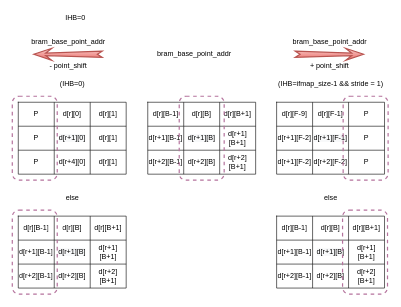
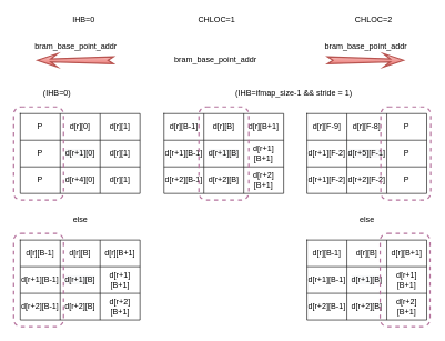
  <mxCell id="0" />
  <mxCell id="1" parent="0" />
  <mxCell id="2" value="" style="shape=table;html=1;whiteSpace=wrap;startSize=0;container=1;collapsible=0;childLayout=tableLayout;" vertex="1" parent="1"><mxGeometry x="30" y="170" width="180" height="120" as="geometry" /></mxCell>
  <mxCell id="3" value="" style="shape=partialRectangle;html=1;whiteSpace=wrap;collapsible=0;dropTarget=0;pointerEvents=0;fillColor=none;top=0;left=0;bottom=0;right=0;points=[[0,0.5],[1,0.5]];portConstraint=eastwest;" vertex="1" parent="2"><mxGeometry width="180" height="40" as="geometry" /></mxCell>
  <mxCell id="4" value="P" style="shape=partialRectangle;html=1;whiteSpace=wrap;connectable=0;overflow=hidden;fillColor=none;top=0;left=0;bottom=0;right=0;" vertex="1" parent="3"><mxGeometry width="60" height="40" as="geometry" /></mxCell>
  <mxCell id="5" value="d[r][0]" style="shape=partialRectangle;html=1;whiteSpace=wrap;connectable=0;overflow=hidden;fillColor=none;top=0;left=0;bottom=0;right=0;" vertex="1" parent="3"><mxGeometry x="60" width="60" height="40" as="geometry" /></mxCell>
  <mxCell id="6" value="&lt;span&gt;d[r][1]&lt;/span&gt;" style="shape=partialRectangle;html=1;whiteSpace=wrap;connectable=0;overflow=hidden;fillColor=none;top=0;left=0;bottom=0;right=0;" vertex="1" parent="3"><mxGeometry x="120" width="60" height="40" as="geometry" /></mxCell>
  <mxCell id="7" value="" style="shape=partialRectangle;html=1;whiteSpace=wrap;collapsible=0;dropTarget=0;pointerEvents=0;fillColor=none;top=0;left=0;bottom=0;right=0;points=[[0,0.5],[1,0.5]];portConstraint=eastwest;" vertex="1" parent="2"><mxGeometry y="40" width="180" height="40" as="geometry" /></mxCell>
  <mxCell id="8" value="P" style="shape=partialRectangle;html=1;whiteSpace=wrap;connectable=0;overflow=hidden;fillColor=none;top=0;left=0;bottom=0;right=0;" vertex="1" parent="7"><mxGeometry width="60" height="40" as="geometry" /></mxCell>
  <mxCell id="9" value="&lt;span style=&quot;color: rgb(0 , 0 , 0) ; font-family: &amp;#34;helvetica&amp;#34; ; font-size: 12px ; font-style: normal ; font-weight: 400 ; letter-spacing: normal ; text-align: center ; text-indent: 0px ; text-transform: none ; word-spacing: 0px ; background-color: rgb(248 , 249 , 250) ; display: inline ; float: none&quot;&gt;d[r+1][0]&lt;/span&gt;" style="shape=partialRectangle;html=1;whiteSpace=wrap;connectable=0;overflow=hidden;fillColor=none;top=0;left=0;bottom=0;right=0;" vertex="1" parent="7"><mxGeometry x="60" width="60" height="40" as="geometry" /></mxCell>
  <mxCell id="10" value="&lt;span&gt;d[r][1]&lt;/span&gt;" style="shape=partialRectangle;html=1;whiteSpace=wrap;connectable=0;overflow=hidden;fillColor=none;top=0;left=0;bottom=0;right=0;" vertex="1" parent="7"><mxGeometry x="120" width="60" height="40" as="geometry" /></mxCell>
  <mxCell id="11" value="" style="shape=partialRectangle;html=1;whiteSpace=wrap;collapsible=0;dropTarget=0;pointerEvents=0;fillColor=none;top=0;left=0;bottom=0;right=0;points=[[0,0.5],[1,0.5]];portConstraint=eastwest;" vertex="1" parent="2"><mxGeometry y="80" width="180" height="40" as="geometry" /></mxCell>
  <mxCell id="12" value="P" style="shape=partialRectangle;html=1;whiteSpace=wrap;connectable=0;overflow=hidden;fillColor=none;top=0;left=0;bottom=0;right=0;" vertex="1" parent="11"><mxGeometry width="60" height="40" as="geometry" /></mxCell>
  <mxCell id="13" value="&lt;span&gt;d[r+4][0]&lt;/span&gt;" style="shape=partialRectangle;html=1;whiteSpace=wrap;connectable=0;overflow=hidden;fillColor=none;top=0;left=0;bottom=0;right=0;" vertex="1" parent="11"><mxGeometry x="60" width="60" height="40" as="geometry" /></mxCell>
  <mxCell id="14" value="&lt;span&gt;d[r][1]&lt;/span&gt;" style="shape=partialRectangle;html=1;whiteSpace=wrap;connectable=0;overflow=hidden;fillColor=none;top=0;left=0;bottom=0;right=0;" vertex="1" parent="11"><mxGeometry x="120" width="60" height="40" as="geometry" /></mxCell>
- <mxCell id="15" value="(IHB=0)" style="text;html=1;align=center;verticalAlign=middle;resizable=0;points=[];autosize=1;strokeColor=none;" vertex="1" parent="1"><mxGeometry x="90" y="130" width="60" height="20" as="geometry" /></mxCell>
+ <mxCell id="15" value="(IHB=0)" style="text;html=1;align=center;verticalAlign=middle;resizable=0;points=[];autosize=1;strokeColor=none;" vertex="1" parent="1"><mxGeometry x="55" y="130" width="60" height="20" as="geometry" /></mxCell>
  <mxCell id="16" value="IHB=0" style="text;html=1;align=center;verticalAlign=middle;resizable=0;points=[];autosize=1;strokeColor=none;" vertex="1" parent="1"><mxGeometry x="90" y="20" width="70" height="20" as="geometry" /></mxCell>
  <mxCell id="17" value="" style="rounded=1;whiteSpace=wrap;html=1;fillColor=none;dashed=1;strokeWidth=2;strokeColor=#B5739D;" vertex="1" parent="1"><mxGeometry x="20" y="160" width="75" height="140" as="geometry" /></mxCell>
  <mxCell id="18" value="" style="shape=table;html=1;whiteSpace=wrap;startSize=0;container=1;collapsible=0;childLayout=tableLayout;" vertex="1" parent="1"><mxGeometry x="461" y="170" width="180" height="120" as="geometry" /></mxCell>
  <mxCell id="19" value="" style="shape=partialRectangle;html=1;whiteSpace=wrap;collapsible=0;dropTarget=0;pointerEvents=0;fillColor=none;top=0;left=0;bottom=0;right=0;points=[[0,0.5],[1,0.5]];portConstraint=eastwest;" vertex="1" parent="18"><mxGeometry width="180" height="40" as="geometry" /></mxCell>
  <mxCell id="20" value="d[r][F-9]" style="shape=partialRectangle;html=1;whiteSpace=wrap;connectable=0;overflow=hidden;fillColor=none;top=0;left=0;bottom=0;right=0;" vertex="1" parent="19"><mxGeometry width="60" height="40" as="geometry" /></mxCell>
- <mxCell id="21" value="d[r][F-1]" style="shape=partialRectangle;html=1;whiteSpace=wrap;connectable=0;overflow=hidden;fillColor=none;top=0;left=0;bottom=0;right=0;" vertex="1" parent="19"><mxGeometry x="60" width="60" height="40" as="geometry" /></mxCell>
+ <mxCell id="21" value="d[r][F-8]" style="shape=partialRectangle;html=1;whiteSpace=wrap;connectable=0;overflow=hidden;fillColor=none;top=0;left=0;bottom=0;right=0;" vertex="1" parent="19"><mxGeometry x="60" width="60" height="40" as="geometry" /></mxCell>
  <mxCell id="22" value="&lt;span&gt;P&lt;/span&gt;" style="shape=partialRectangle;html=1;whiteSpace=wrap;connectable=0;overflow=hidden;fillColor=none;top=0;left=0;bottom=0;right=0;" vertex="1" parent="19"><mxGeometry x="120" width="60" height="40" as="geometry" /></mxCell>
  <mxCell id="23" value="" style="shape=partialRectangle;html=1;whiteSpace=wrap;collapsible=0;dropTarget=0;pointerEvents=0;fillColor=none;top=0;left=0;bottom=0;right=0;points=[[0,0.5],[1,0.5]];portConstraint=eastwest;" vertex="1" parent="18"><mxGeometry y="40" width="180" height="40" as="geometry" /></mxCell>
  <mxCell id="24" value="d[r+1][F-2]" style="shape=partialRectangle;html=1;whiteSpace=wrap;connectable=0;overflow=hidden;fillColor=none;top=0;left=0;bottom=0;right=0;" vertex="1" parent="23"><mxGeometry width="60" height="40" as="geometry" /></mxCell>
- <mxCell id="25" value="&lt;span style=&quot;color: rgb(0 , 0 , 0) ; font-family: &amp;#34;helvetica&amp;#34; ; font-size: 12px ; font-style: normal ; font-weight: 400 ; letter-spacing: normal ; text-align: center ; text-indent: 0px ; text-transform: none ; word-spacing: 0px ; background-color: rgb(248 , 249 , 250) ; display: inline ; float: none&quot;&gt;d[r+1][F-1]&lt;/span&gt;" style="shape=partialRectangle;html=1;whiteSpace=wrap;connectable=0;overflow=hidden;fillColor=none;top=0;left=0;bottom=0;right=0;" vertex="1" parent="23"><mxGeometry x="60" width="60" height="40" as="geometry" /></mxCell>
+ <mxCell id="25" value="&lt;span style=&quot;color: rgb(0 , 0 , 0) ; font-family: &amp;#34;helvetica&amp;#34; ; font-size: 12px ; font-style: normal ; font-weight: 400 ; letter-spacing: normal ; text-align: center ; text-indent: 0px ; text-transform: none ; word-spacing: 0px ; background-color: rgb(248 , 249 , 250) ; display: inline ; float: none&quot;&gt;d[r+5][F-1]&lt;/span&gt;" style="shape=partialRectangle;html=1;whiteSpace=wrap;connectable=0;overflow=hidden;fillColor=none;top=0;left=0;bottom=0;right=0;" vertex="1" parent="23"><mxGeometry x="60" width="60" height="40" as="geometry" /></mxCell>
  <mxCell id="26" value="&lt;span&gt;P&lt;/span&gt;" style="shape=partialRectangle;html=1;whiteSpace=wrap;connectable=0;overflow=hidden;fillColor=none;top=0;left=0;bottom=0;right=0;" vertex="1" parent="23"><mxGeometry x="120" width="60" height="40" as="geometry" /></mxCell>
  <mxCell id="27" value="" style="shape=partialRectangle;html=1;whiteSpace=wrap;collapsible=0;dropTarget=0;pointerEvents=0;fillColor=none;top=0;left=0;bottom=0;right=0;points=[[0,0.5],[1,0.5]];portConstraint=eastwest;" vertex="1" parent="18"><mxGeometry y="80" width="180" height="40" as="geometry" /></mxCell>
  <mxCell id="28" value="d[r+1][F-2]" style="shape=partialRectangle;html=1;whiteSpace=wrap;connectable=0;overflow=hidden;fillColor=none;top=0;left=0;bottom=0;right=0;" vertex="1" parent="27"><mxGeometry width="60" height="40" as="geometry" /></mxCell>
  <mxCell id="29" value="&lt;span&gt;d[r+2][F-2]&lt;/span&gt;" style="shape=partialRectangle;html=1;whiteSpace=wrap;connectable=0;overflow=hidden;fillColor=none;top=0;left=0;bottom=0;right=0;" vertex="1" parent="27"><mxGeometry x="60" width="60" height="40" as="geometry" /></mxCell>
  <mxCell id="30" value="&lt;span&gt;P&lt;/span&gt;" style="shape=partialRectangle;html=1;whiteSpace=wrap;connectable=0;overflow=hidden;fillColor=none;top=0;left=0;bottom=0;right=0;" vertex="1" parent="27"><mxGeometry x="120" width="60" height="40" as="geometry" /></mxCell>
- <mxCell id="31" value="(IHB=ifmap_size-1 &amp;amp;&amp;amp; stride = 1)" style="text;html=1;align=center;verticalAlign=middle;resizable=0;points=[];autosize=1;strokeColor=none;" vertex="1" parent="1"><mxGeometry x="456" y="130" width="190" height="20" as="geometry" /></mxCell>
+ <mxCell id="31" value="(IHB=ifmap_size-1 &amp;amp;&amp;amp; stride = 1)" style="text;html=1;align=center;verticalAlign=middle;resizable=0;points=[];autosize=1;strokeColor=none;" vertex="1" parent="1"><mxGeometry x="346" y="130" width="190" height="20" as="geometry" /></mxCell>
  <mxCell id="32" value="" style="shape=table;html=1;whiteSpace=wrap;startSize=0;container=1;collapsible=0;childLayout=tableLayout;" vertex="1" parent="1"><mxGeometry x="30" y="360" width="180" height="120" as="geometry" /></mxCell>
  <mxCell id="33" value="" style="shape=partialRectangle;html=1;whiteSpace=wrap;collapsible=0;dropTarget=0;pointerEvents=0;fillColor=none;top=0;left=0;bottom=0;right=0;points=[[0,0.5],[1,0.5]];portConstraint=eastwest;" vertex="1" parent="32"><mxGeometry width="180" height="40" as="geometry" /></mxCell>
  <mxCell id="34" value="d[r][B-1]" style="shape=partialRectangle;html=1;whiteSpace=wrap;connectable=0;overflow=hidden;fillColor=none;top=0;left=0;bottom=0;right=0;" vertex="1" parent="33"><mxGeometry width="60" height="40" as="geometry" /></mxCell>
  <mxCell id="35" value="d[r][B]" style="shape=partialRectangle;html=1;whiteSpace=wrap;connectable=0;overflow=hidden;fillColor=none;top=0;left=0;bottom=0;right=0;" vertex="1" parent="33"><mxGeometry x="60" width="60" height="40" as="geometry" /></mxCell>
  <mxCell id="36" value="&lt;span style=&quot;font-family: &amp;#34;helvetica&amp;#34;&quot;&gt;d[r][B+1]&lt;/span&gt;" style="shape=partialRectangle;html=1;whiteSpace=wrap;connectable=0;overflow=hidden;fillColor=none;top=0;left=0;bottom=0;right=0;" vertex="1" parent="33"><mxGeometry x="120" width="60" height="40" as="geometry" /></mxCell>
  <mxCell id="37" value="" style="shape=partialRectangle;html=1;whiteSpace=wrap;collapsible=0;dropTarget=0;pointerEvents=0;fillColor=none;top=0;left=0;bottom=0;right=0;points=[[0,0.5],[1,0.5]];portConstraint=eastwest;" vertex="1" parent="32"><mxGeometry y="40" width="180" height="40" as="geometry" /></mxCell>
  <mxCell id="38" value="d[r+1][B-1]" style="shape=partialRectangle;html=1;whiteSpace=wrap;connectable=0;overflow=hidden;fillColor=none;top=0;left=0;bottom=0;right=0;" vertex="1" parent="37"><mxGeometry width="60" height="40" as="geometry" /></mxCell>
  <mxCell id="39" value="&lt;span style=&quot;color: rgb(0 , 0 , 0) ; font-family: &amp;#34;helvetica&amp;#34; ; font-size: 12px ; font-style: normal ; font-weight: 400 ; letter-spacing: normal ; text-align: center ; text-indent: 0px ; text-transform: none ; word-spacing: 0px ; background-color: rgb(248 , 249 , 250) ; display: inline ; float: none&quot;&gt;d[r+1][B]&lt;/span&gt;" style="shape=partialRectangle;html=1;whiteSpace=wrap;connectable=0;overflow=hidden;fillColor=none;top=0;left=0;bottom=0;right=0;" vertex="1" parent="37"><mxGeometry x="60" width="60" height="40" as="geometry" /></mxCell>
  <mxCell id="40" value="&lt;span style=&quot;font-family: &amp;#34;helvetica&amp;#34;&quot;&gt;d[r+1][B+1]&lt;/span&gt;" style="shape=partialRectangle;html=1;whiteSpace=wrap;connectable=0;overflow=hidden;fillColor=none;top=0;left=0;bottom=0;right=0;" vertex="1" parent="37"><mxGeometry x="120" width="60" height="40" as="geometry" /></mxCell>
  <mxCell id="41" value="" style="shape=partialRectangle;html=1;whiteSpace=wrap;collapsible=0;dropTarget=0;pointerEvents=0;fillColor=none;top=0;left=0;bottom=0;right=0;points=[[0,0.5],[1,0.5]];portConstraint=eastwest;" vertex="1" parent="32"><mxGeometry y="80" width="180" height="40" as="geometry" /></mxCell>
  <mxCell id="42" value="d[r+2][B-1]" style="shape=partialRectangle;html=1;whiteSpace=wrap;connectable=0;overflow=hidden;fillColor=none;top=0;left=0;bottom=0;right=0;" vertex="1" parent="41"><mxGeometry width="60" height="40" as="geometry" /></mxCell>
  <mxCell id="43" value="&lt;span&gt;d[r+2][B]&lt;/span&gt;" style="shape=partialRectangle;html=1;whiteSpace=wrap;connectable=0;overflow=hidden;fillColor=none;top=0;left=0;bottom=0;right=0;" vertex="1" parent="41"><mxGeometry x="60" width="60" height="40" as="geometry" /></mxCell>
  <mxCell id="44" value="&lt;span style=&quot;font-family: &amp;#34;helvetica&amp;#34;&quot;&gt;d[r+2][B+1]&lt;/span&gt;" style="shape=partialRectangle;html=1;whiteSpace=wrap;connectable=0;overflow=hidden;fillColor=none;top=0;left=0;bottom=0;right=0;" vertex="1" parent="41"><mxGeometry x="120" width="60" height="40" as="geometry" /></mxCell>
  <mxCell id="45" value="else" style="text;html=1;align=center;verticalAlign=middle;resizable=0;points=[];autosize=1;strokeColor=none;" vertex="1" parent="1"><mxGeometry x="100" y="320" width="40" height="20" as="geometry" /></mxCell>
  <mxCell id="46" value="" style="rounded=1;whiteSpace=wrap;html=1;fillColor=none;dashed=1;strokeWidth=2;strokeColor=#B5739D;" vertex="1" parent="1"><mxGeometry x="572" y="160" width="75" height="140" as="geometry" /></mxCell>
  <mxCell id="47" value="" style="rounded=1;whiteSpace=wrap;html=1;fillColor=none;dashed=1;strokeWidth=2;strokeColor=#B5739D;" vertex="1" parent="1"><mxGeometry x="20" y="350" width="75" height="140" as="geometry" /></mxCell>
  <mxCell id="48" value="bram_base_point_addr&amp;nbsp;" style="text;html=1;align=center;verticalAlign=middle;resizable=0;points=[];autosize=1;strokeColor=none;" vertex="1" parent="1"><mxGeometry x="45" y="60" width="140" height="20" as="geometry" /></mxCell>
  <mxCell id="49" value="" style="html=1;shadow=0;dashed=0;align=center;verticalAlign=middle;shape=mxgraph.arrows2.stylisedArrow;dy=0.78;dx=19.86;notch=8.09;feather=0.48;rounded=1;strokeWidth=2;fillColor=#f8cecc;flipH=1;strokeColor=#b85450;gradientColor=#ea6b66;" vertex="1" parent="1"><mxGeometry x="56" y="80" width="114" height="20" as="geometry" /></mxCell>
- <mxCell id="50" value="- point_shift" style="text;html=1;align=center;verticalAlign=middle;resizable=0;points=[];autosize=1;strokeColor=none;" vertex="1" parent="1"><mxGeometry x="73" y="100" width="80" height="20" as="geometry" /></mxCell>
+ <mxCell id="51" value="CHLOC=1" style="text;html=1;align=center;verticalAlign=middle;resizable=0;points=[];autosize=1;strokeColor=none;" vertex="1" parent="1"><mxGeometry x="290" y="20" width="70" height="20" as="geometry" /></mxCell>
  <mxCell id="52" value="bram_base_point_addr&amp;nbsp;" style="text;html=1;align=center;verticalAlign=middle;resizable=0;points=[];autosize=1;strokeColor=none;" vertex="1" parent="1"><mxGeometry x="255" y="80" width="140" height="20" as="geometry" /></mxCell>
  <mxCell id="53" value="" style="shape=table;html=1;whiteSpace=wrap;startSize=0;container=1;collapsible=0;childLayout=tableLayout;" vertex="1" parent="1"><mxGeometry x="246" y="170" width="180" height="120" as="geometry" /></mxCell>
  <mxCell id="54" value="" style="shape=partialRectangle;html=1;whiteSpace=wrap;collapsible=0;dropTarget=0;pointerEvents=0;fillColor=none;top=0;left=0;bottom=0;right=0;points=[[0,0.5],[1,0.5]];portConstraint=eastwest;" vertex="1" parent="53"><mxGeometry width="180" height="40" as="geometry" /></mxCell>
  <mxCell id="55" value="d[r][B-1]" style="shape=partialRectangle;html=1;whiteSpace=wrap;connectable=0;overflow=hidden;fillColor=none;top=0;left=0;bottom=0;right=0;" vertex="1" parent="54"><mxGeometry width="60" height="40" as="geometry" /></mxCell>
  <mxCell id="56" value="d[r][B]" style="shape=partialRectangle;html=1;whiteSpace=wrap;connectable=0;overflow=hidden;fillColor=none;top=0;left=0;bottom=0;right=0;" vertex="1" parent="54"><mxGeometry x="60" width="60" height="40" as="geometry" /></mxCell>
  <mxCell id="57" value="&lt;span style=&quot;font-family: &amp;#34;helvetica&amp;#34;&quot;&gt;d[r][B+1]&lt;/span&gt;" style="shape=partialRectangle;html=1;whiteSpace=wrap;connectable=0;overflow=hidden;fillColor=none;top=0;left=0;bottom=0;right=0;" vertex="1" parent="54"><mxGeometry x="120" width="60" height="40" as="geometry" /></mxCell>
  <mxCell id="58" value="" style="shape=partialRectangle;html=1;whiteSpace=wrap;collapsible=0;dropTarget=0;pointerEvents=0;fillColor=none;top=0;left=0;bottom=0;right=0;points=[[0,0.5],[1,0.5]];portConstraint=eastwest;" vertex="1" parent="53"><mxGeometry y="40" width="180" height="40" as="geometry" /></mxCell>
  <mxCell id="59" value="d[r+1][B-1]" style="shape=partialRectangle;html=1;whiteSpace=wrap;connectable=0;overflow=hidden;fillColor=none;top=0;left=0;bottom=0;right=0;" vertex="1" parent="58"><mxGeometry width="60" height="40" as="geometry" /></mxCell>
  <mxCell id="60" value="&lt;span style=&quot;color: rgb(0 , 0 , 0) ; font-family: &amp;#34;helvetica&amp;#34; ; font-size: 12px ; font-style: normal ; font-weight: 400 ; letter-spacing: normal ; text-align: center ; text-indent: 0px ; text-transform: none ; word-spacing: 0px ; background-color: rgb(248 , 249 , 250) ; display: inline ; float: none&quot;&gt;d[r+1][B]&lt;/span&gt;" style="shape=partialRectangle;html=1;whiteSpace=wrap;connectable=0;overflow=hidden;fillColor=none;top=0;left=0;bottom=0;right=0;" vertex="1" parent="58"><mxGeometry x="60" width="60" height="40" as="geometry" /></mxCell>
  <mxCell id="61" value="&lt;span style=&quot;font-family: &amp;#34;helvetica&amp;#34;&quot;&gt;d[r+1][B+1]&lt;/span&gt;" style="shape=partialRectangle;html=1;whiteSpace=wrap;connectable=0;overflow=hidden;fillColor=none;top=0;left=0;bottom=0;right=0;" vertex="1" parent="58"><mxGeometry x="120" width="60" height="40" as="geometry" /></mxCell>
  <mxCell id="62" value="" style="shape=partialRectangle;html=1;whiteSpace=wrap;collapsible=0;dropTarget=0;pointerEvents=0;fillColor=none;top=0;left=0;bottom=0;right=0;points=[[0,0.5],[1,0.5]];portConstraint=eastwest;" vertex="1" parent="53"><mxGeometry y="80" width="180" height="40" as="geometry" /></mxCell>
  <mxCell id="63" value="d[r+2][B-1]" style="shape=partialRectangle;html=1;whiteSpace=wrap;connectable=0;overflow=hidden;fillColor=none;top=0;left=0;bottom=0;right=0;" vertex="1" parent="62"><mxGeometry width="60" height="40" as="geometry" /></mxCell>
  <mxCell id="64" value="&lt;span&gt;d[r+2][B]&lt;/span&gt;" style="shape=partialRectangle;html=1;whiteSpace=wrap;connectable=0;overflow=hidden;fillColor=none;top=0;left=0;bottom=0;right=0;" vertex="1" parent="62"><mxGeometry x="60" width="60" height="40" as="geometry" /></mxCell>
  <mxCell id="65" value="&lt;span style=&quot;font-family: &amp;#34;helvetica&amp;#34;&quot;&gt;d[r+2][B+1]&lt;/span&gt;" style="shape=partialRectangle;html=1;whiteSpace=wrap;connectable=0;overflow=hidden;fillColor=none;top=0;left=0;bottom=0;right=0;" vertex="1" parent="62"><mxGeometry x="120" width="60" height="40" as="geometry" /></mxCell>
  <mxCell id="66" value="" style="rounded=1;whiteSpace=wrap;html=1;fillColor=none;dashed=1;strokeWidth=2;strokeColor=#B5739D;" vertex="1" parent="1"><mxGeometry x="298.5" y="160" width="75" height="140" as="geometry" /></mxCell>
+ <mxCell id="67" value="CHLOC=2" style="text;html=1;align=center;verticalAlign=middle;resizable=0;points=[];autosize=1;strokeColor=none;" vertex="1" parent="1"><mxGeometry x="526" y="20" width="70" height="20" as="geometry" /></mxCell>
  <mxCell id="68" value="bram_base_point_addr&amp;nbsp;" style="text;html=1;align=center;verticalAlign=middle;resizable=0;points=[];autosize=1;strokeColor=none;" vertex="1" parent="1"><mxGeometry x="481" y="60" width="140" height="20" as="geometry" /></mxCell>
  <mxCell id="69" value="" style="html=1;shadow=0;dashed=0;align=center;verticalAlign=middle;shape=mxgraph.arrows2.stylisedArrow;dy=0.78;dx=19.86;notch=8.09;feather=0.48;rounded=1;strokeWidth=2;fillColor=#f8cecc;flipH=0;strokeColor=#b85450;gradientColor=#ea6b66;" vertex="1" parent="1"><mxGeometry x="492" y="80" width="114" height="20" as="geometry" /></mxCell>
- <mxCell id="70" value="+ point_shift" style="text;html=1;align=center;verticalAlign=middle;resizable=0;points=[];autosize=1;strokeColor=none;" vertex="1" parent="1"><mxGeometry x="509" y="100" width="80" height="20" as="geometry" /></mxCell>
  <mxCell id="71" value="" style="shape=table;html=1;whiteSpace=wrap;startSize=0;container=1;collapsible=0;childLayout=tableLayout;" vertex="1" parent="1"><mxGeometry x="461" y="360" width="180" height="120" as="geometry" /></mxCell>
  <mxCell id="72" value="" style="shape=partialRectangle;html=1;whiteSpace=wrap;collapsible=0;dropTarget=0;pointerEvents=0;fillColor=none;top=0;left=0;bottom=0;right=0;points=[[0,0.5],[1,0.5]];portConstraint=eastwest;" vertex="1" parent="71"><mxGeometry width="180" height="40" as="geometry" /></mxCell>
  <mxCell id="73" value="d[r][B-1]" style="shape=partialRectangle;html=1;whiteSpace=wrap;connectable=0;overflow=hidden;fillColor=none;top=0;left=0;bottom=0;right=0;" vertex="1" parent="72"><mxGeometry width="60" height="40" as="geometry" /></mxCell>
  <mxCell id="74" value="d[r][B]" style="shape=partialRectangle;html=1;whiteSpace=wrap;connectable=0;overflow=hidden;fillColor=none;top=0;left=0;bottom=0;right=0;" vertex="1" parent="72"><mxGeometry x="60" width="60" height="40" as="geometry" /></mxCell>
  <mxCell id="75" value="&lt;span style=&quot;font-family: &amp;#34;helvetica&amp;#34;&quot;&gt;d[r][B+1]&lt;/span&gt;" style="shape=partialRectangle;html=1;whiteSpace=wrap;connectable=0;overflow=hidden;fillColor=none;top=0;left=0;bottom=0;right=0;" vertex="1" parent="72"><mxGeometry x="120" width="60" height="40" as="geometry" /></mxCell>
  <mxCell id="76" value="" style="shape=partialRectangle;html=1;whiteSpace=wrap;collapsible=0;dropTarget=0;pointerEvents=0;fillColor=none;top=0;left=0;bottom=0;right=0;points=[[0,0.5],[1,0.5]];portConstraint=eastwest;" vertex="1" parent="71"><mxGeometry y="40" width="180" height="40" as="geometry" /></mxCell>
  <mxCell id="77" value="d[r+1][B-1]" style="shape=partialRectangle;html=1;whiteSpace=wrap;connectable=0;overflow=hidden;fillColor=none;top=0;left=0;bottom=0;right=0;" vertex="1" parent="76"><mxGeometry width="60" height="40" as="geometry" /></mxCell>
  <mxCell id="78" value="&lt;span style=&quot;color: rgb(0 , 0 , 0) ; font-family: &amp;#34;helvetica&amp;#34; ; font-size: 12px ; font-style: normal ; font-weight: 400 ; letter-spacing: normal ; text-align: center ; text-indent: 0px ; text-transform: none ; word-spacing: 0px ; background-color: rgb(248 , 249 , 250) ; display: inline ; float: none&quot;&gt;d[r+1][B]&lt;/span&gt;" style="shape=partialRectangle;html=1;whiteSpace=wrap;connectable=0;overflow=hidden;fillColor=none;top=0;left=0;bottom=0;right=0;" vertex="1" parent="76"><mxGeometry x="60" width="60" height="40" as="geometry" /></mxCell>
  <mxCell id="79" value="&lt;span style=&quot;font-family: &amp;#34;helvetica&amp;#34;&quot;&gt;d[r+1][B+1]&lt;/span&gt;" style="shape=partialRectangle;html=1;whiteSpace=wrap;connectable=0;overflow=hidden;fillColor=none;top=0;left=0;bottom=0;right=0;" vertex="1" parent="76"><mxGeometry x="120" width="60" height="40" as="geometry" /></mxCell>
  <mxCell id="80" value="" style="shape=partialRectangle;html=1;whiteSpace=wrap;collapsible=0;dropTarget=0;pointerEvents=0;fillColor=none;top=0;left=0;bottom=0;right=0;points=[[0,0.5],[1,0.5]];portConstraint=eastwest;" vertex="1" parent="71"><mxGeometry y="80" width="180" height="40" as="geometry" /></mxCell>
  <mxCell id="81" value="d[r+2][B-1]" style="shape=partialRectangle;html=1;whiteSpace=wrap;connectable=0;overflow=hidden;fillColor=none;top=0;left=0;bottom=0;right=0;" vertex="1" parent="80"><mxGeometry width="60" height="40" as="geometry" /></mxCell>
  <mxCell id="82" value="&lt;span&gt;d[r+2][B]&lt;/span&gt;" style="shape=partialRectangle;html=1;whiteSpace=wrap;connectable=0;overflow=hidden;fillColor=none;top=0;left=0;bottom=0;right=0;" vertex="1" parent="80"><mxGeometry x="60" width="60" height="40" as="geometry" /></mxCell>
  <mxCell id="83" value="&lt;span style=&quot;font-family: &amp;#34;helvetica&amp;#34;&quot;&gt;d[r+2][B+1]&lt;/span&gt;" style="shape=partialRectangle;html=1;whiteSpace=wrap;connectable=0;overflow=hidden;fillColor=none;top=0;left=0;bottom=0;right=0;" vertex="1" parent="80"><mxGeometry x="120" width="60" height="40" as="geometry" /></mxCell>
  <mxCell id="84" value="else" style="text;html=1;align=center;verticalAlign=middle;resizable=0;points=[];autosize=1;strokeColor=none;" vertex="1" parent="1"><mxGeometry x="531" y="320" width="40" height="20" as="geometry" /></mxCell>
  <mxCell id="85" value="" style="rounded=1;whiteSpace=wrap;html=1;fillColor=none;dashed=1;strokeWidth=2;strokeColor=#B5739D;" vertex="1" parent="1"><mxGeometry x="571" y="350" width="75" height="140" as="geometry" /></mxCell>
